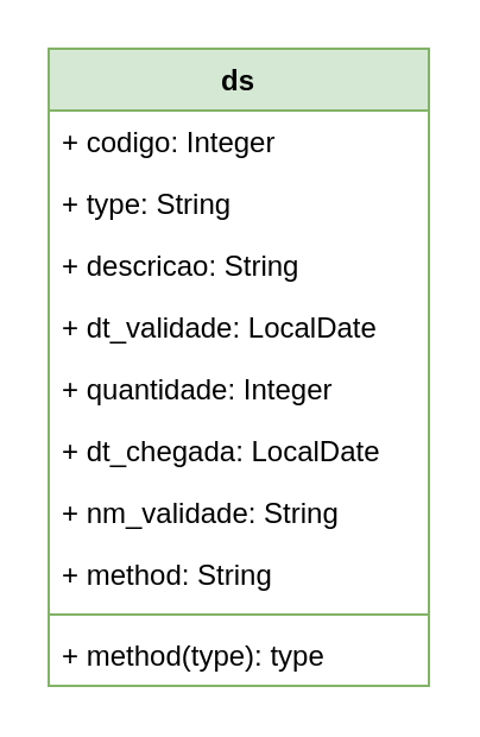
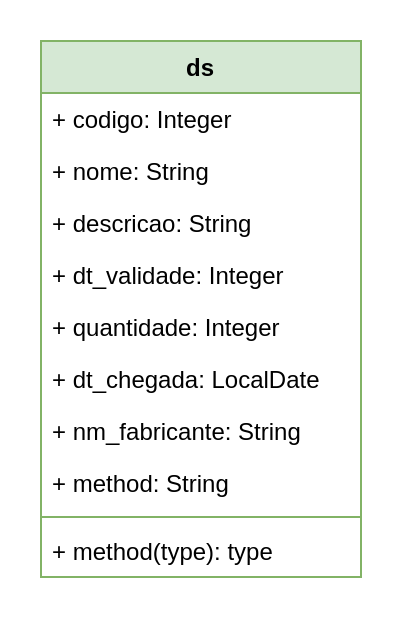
  <mxCell id="0" />
  <mxCell id="1" parent="0" />
  <mxCell id="2" value="ds" style="swimlane;fontStyle=1;align=center;verticalAlign=top;childLayout=stackLayout;horizontal=1;startSize=26;horizontalStack=0;resizeParent=1;resizeParentMax=0;resizeLast=0;collapsible=1;marginBottom=0;whiteSpace=wrap;html=1;fillColor=#d5e8d4;strokeColor=#82b366;" vertex="1" parent="1"><mxGeometry x="20" y="20" width="160" height="268" as="geometry" /></mxCell>
  <mxCell id="3" value="+ codigo: Integer" style="text;strokeColor=none;fillColor=none;align=left;verticalAlign=top;spacingLeft=4;spacingRight=4;overflow=hidden;rotatable=0;points=[[0,0.5],[1,0.5]];portConstraint=eastwest;whiteSpace=wrap;html=1;" vertex="1" parent="2"><mxGeometry y="26" width="160" height="26" as="geometry" /></mxCell>
- <mxCell id="4" value="+ type: String" style="text;strokeColor=none;fillColor=none;align=left;verticalAlign=top;spacingLeft=4;spacingRight=4;overflow=hidden;rotatable=0;points=[[0,0.5],[1,0.5]];portConstraint=eastwest;whiteSpace=wrap;html=1;" vertex="1" parent="2"><mxGeometry y="52" width="160" height="26" as="geometry" /></mxCell>
+ <mxCell id="4" value="+ nome: String" style="text;strokeColor=none;fillColor=none;align=left;verticalAlign=top;spacingLeft=4;spacingRight=4;overflow=hidden;rotatable=0;points=[[0,0.5],[1,0.5]];portConstraint=eastwest;whiteSpace=wrap;html=1;" vertex="1" parent="2"><mxGeometry y="52" width="160" height="26" as="geometry" /></mxCell>
  <mxCell id="5" value="+ descricao: String" style="text;strokeColor=none;fillColor=none;align=left;verticalAlign=top;spacingLeft=4;spacingRight=4;overflow=hidden;rotatable=0;points=[[0,0.5],[1,0.5]];portConstraint=eastwest;whiteSpace=wrap;html=1;" vertex="1" parent="2"><mxGeometry y="78" width="160" height="26" as="geometry" /></mxCell>
- <mxCell id="6" value="+ dt_validade: LocalDate" style="text;strokeColor=none;fillColor=none;align=left;verticalAlign=top;spacingLeft=4;spacingRight=4;overflow=hidden;rotatable=0;points=[[0,0.5],[1,0.5]];portConstraint=eastwest;whiteSpace=wrap;html=1;" vertex="1" parent="2"><mxGeometry y="104" width="160" height="26" as="geometry" /></mxCell>
+ <mxCell id="6" value="+ dt_validade: Integer" style="text;strokeColor=none;fillColor=none;align=left;verticalAlign=top;spacingLeft=4;spacingRight=4;overflow=hidden;rotatable=0;points=[[0,0.5],[1,0.5]];portConstraint=eastwest;whiteSpace=wrap;html=1;" vertex="1" parent="2"><mxGeometry y="104" width="160" height="26" as="geometry" /></mxCell>
  <mxCell id="7" value="+ quantidade: Integer" style="text;strokeColor=none;fillColor=none;align=left;verticalAlign=top;spacingLeft=4;spacingRight=4;overflow=hidden;rotatable=0;points=[[0,0.5],[1,0.5]];portConstraint=eastwest;whiteSpace=wrap;html=1;" vertex="1" parent="2"><mxGeometry y="130" width="160" height="26" as="geometry" /></mxCell>
  <mxCell id="8" value="+ dt_chegada: LocalDate" style="text;strokeColor=none;fillColor=none;align=left;verticalAlign=top;spacingLeft=4;spacingRight=4;overflow=hidden;rotatable=0;points=[[0,0.5],[1,0.5]];portConstraint=eastwest;whiteSpace=wrap;html=1;" vertex="1" parent="2"><mxGeometry y="156" width="160" height="26" as="geometry" /></mxCell>
- <mxCell id="9" value="+ nm_validade: String" style="text;strokeColor=none;fillColor=none;align=left;verticalAlign=top;spacingLeft=4;spacingRight=4;overflow=hidden;rotatable=0;points=[[0,0.5],[1,0.5]];portConstraint=eastwest;whiteSpace=wrap;html=1;" vertex="1" parent="2"><mxGeometry y="182" width="160" height="26" as="geometry" /></mxCell>
+ <mxCell id="9" value="+ nm_fabricante: String" style="text;strokeColor=none;fillColor=none;align=left;verticalAlign=top;spacingLeft=4;spacingRight=4;overflow=hidden;rotatable=0;points=[[0,0.5],[1,0.5]];portConstraint=eastwest;whiteSpace=wrap;html=1;" vertex="1" parent="2"><mxGeometry y="182" width="160" height="26" as="geometry" /></mxCell>
  <mxCell id="10" value="+ method: String" style="text;strokeColor=none;fillColor=none;align=left;verticalAlign=top;spacingLeft=4;spacingRight=4;overflow=hidden;rotatable=0;points=[[0,0.5],[1,0.5]];portConstraint=eastwest;whiteSpace=wrap;html=1;" vertex="1" parent="2"><mxGeometry y="208" width="160" height="26" as="geometry" /></mxCell>
  <mxCell id="11" value="" style="line;strokeWidth=1;fillColor=none;align=left;verticalAlign=middle;spacingTop=-1;spacingLeft=3;spacingRight=3;rotatable=0;labelPosition=right;points=[];portConstraint=eastwest;strokeColor=inherit;" vertex="1" parent="2"><mxGeometry y="234" width="160" height="8" as="geometry" /></mxCell>
  <mxCell id="12" value="+ method(type): type" style="text;strokeColor=none;fillColor=none;align=left;verticalAlign=top;spacingLeft=4;spacingRight=4;overflow=hidden;rotatable=0;points=[[0,0.5],[1,0.5]];portConstraint=eastwest;whiteSpace=wrap;html=1;" vertex="1" parent="2"><mxGeometry y="242" width="160" height="26" as="geometry" /></mxCell>
